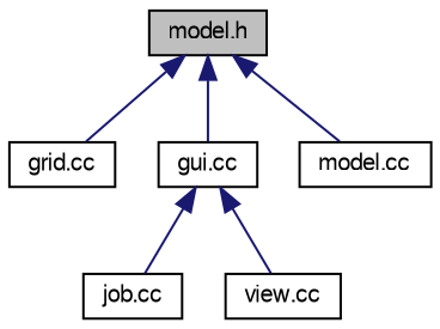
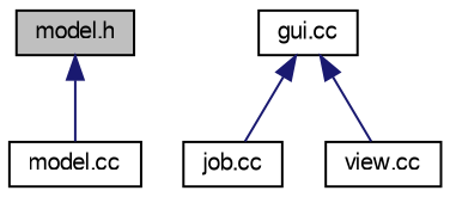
  digraph {
    node [color=black fillcolor=white fontname=FreeSans fontsize=10 shape=record style=filled]
    edge [color=midnightblue dir=back fontname=FreeSans fontsize=10 labelfontname=FreeSans labelfontsize=10 style=solid]
    n1 [fillcolor=grey75 fontcolor=black height=0.2 label="model.h" width=0.4]
-   n2 [height=0.2 label="grid.cc" width=0.4]
    n3 [height=0.2 label="gui.cc" width=0.4]
    n4 [height=0.2 label="model.cc" width=0.4]
    n5 [height=0.2 label="job.cc" width=0.4]
    n6 [height=0.2 label="view.cc" width=0.4]
-   n1 -> n2
-   n1 -> n3
    n1 -> n4
    n3 -> n5
    n3 -> n6
  }
